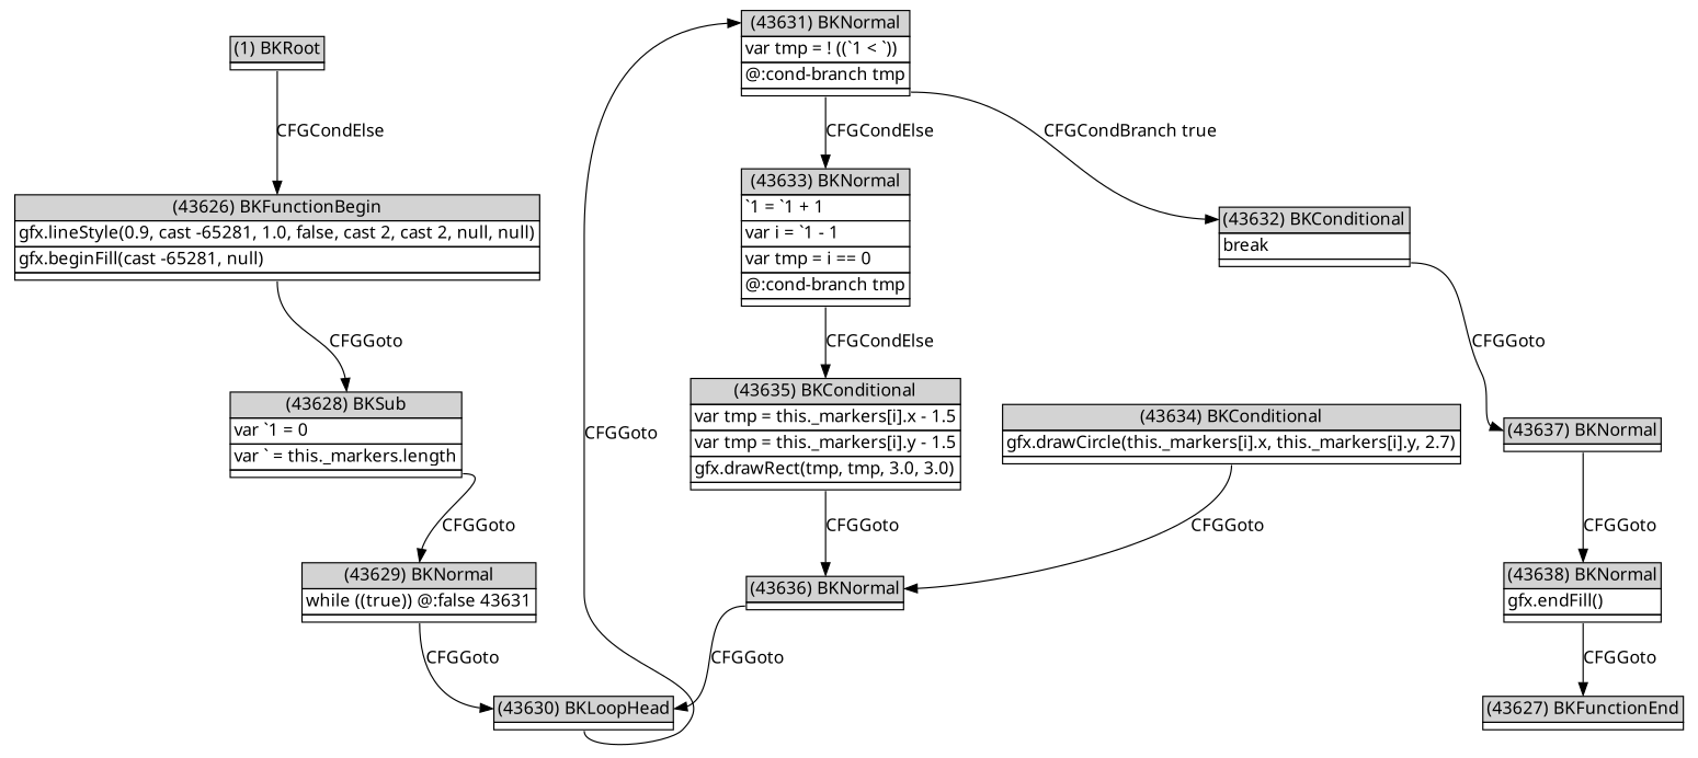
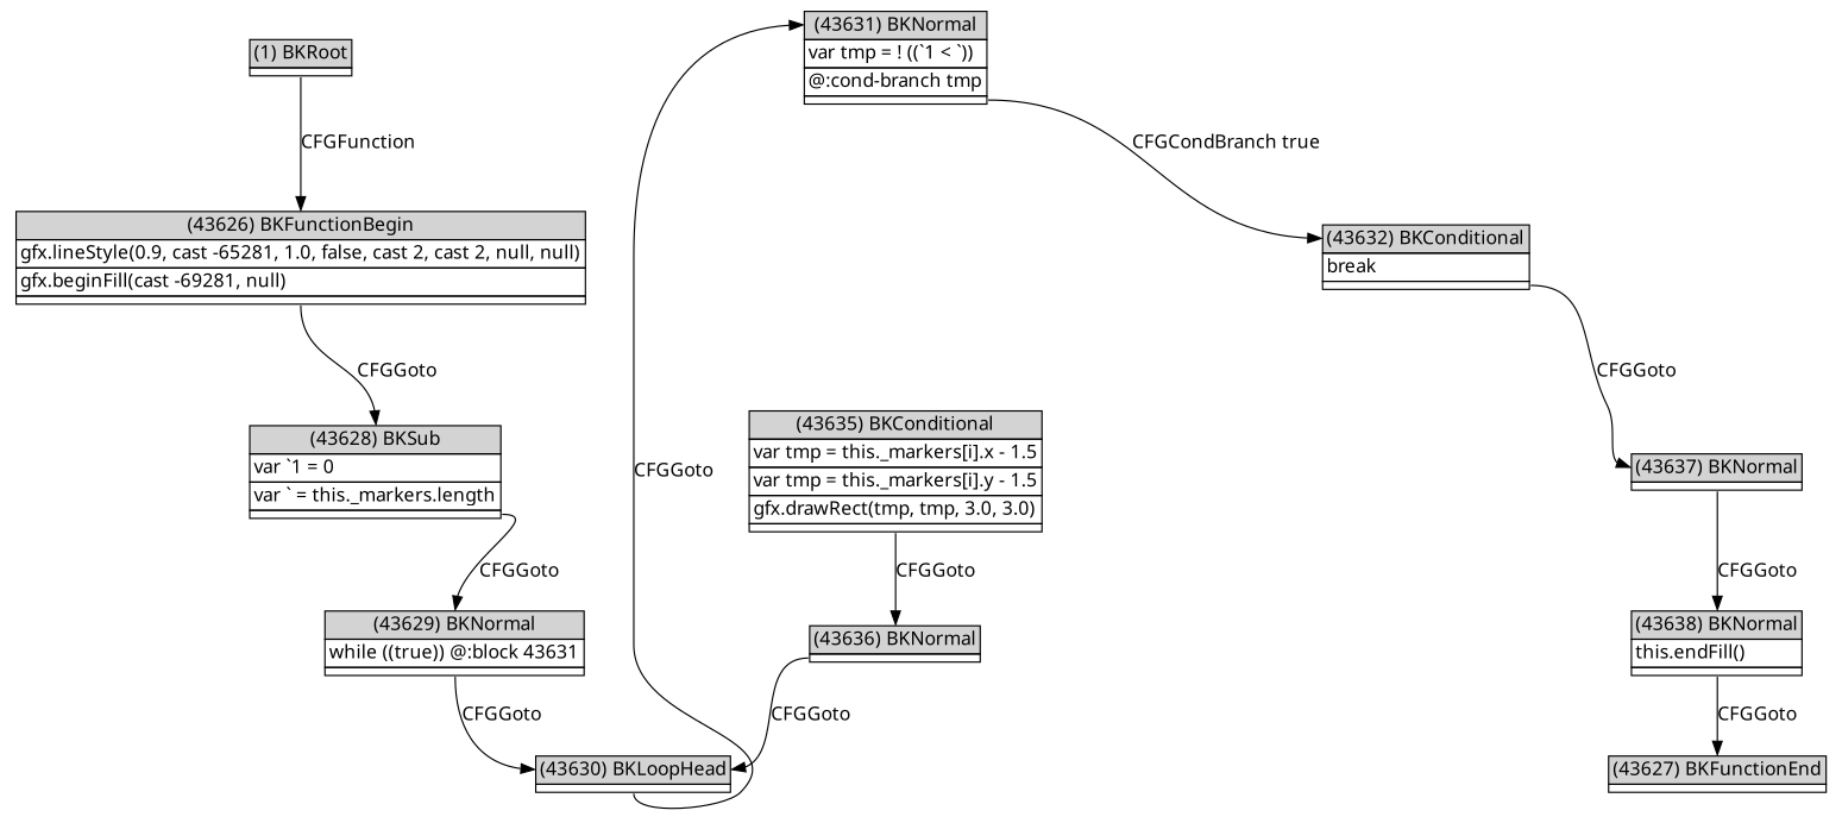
  digraph {
    fontname="Noto Sans"
    node [fontname="Noto Sans" shape=plaintext]
    edge [fontname="Noto Sans" headport=in tailport=out]
-   n1 [label=<<table BORDER="0" CELLBORDER="1" CELLSPACING="0"> 	<tr><td port="in" bgcolor="lightgray">(43638) BKNormal</td></tr> 	<tr><td port="e0" align="left">gfx.endFill()</td></tr> 	<tr><td port="out"></td></tr> </table>>]
+   n1 [label=<<table BORDER="0" CELLBORDER="1" CELLSPACING="0"> 	<tr><td port="in" bgcolor="lightgray">(43638) BKNormal</td></tr> 	<tr><td port="e0" align="left">this.endFill()</td></tr> 	<tr><td port="out"></td></tr> </table>>]
    n2 [label=<<table BORDER="0" CELLBORDER="1" CELLSPACING="0"> 	<tr><td port="in" bgcolor="lightgray">(43627) BKFunctionEnd</td></tr> 	<tr><td port="out"></td></tr> </table>>]
    n3 [label=<<table BORDER="0" CELLBORDER="1" CELLSPACING="0"> 	<tr><td port="in" bgcolor="lightgray">(43637) BKNormal</td></tr> 	<tr><td port="out"></td></tr> </table>>]
    n4 [label=<<table BORDER="0" CELLBORDER="1" CELLSPACING="0"> 	<tr><td port="in" bgcolor="lightgray">(43636) BKNormal</td></tr> 	<tr><td port="out"></td></tr> </table>>]
    n5 [label=<<table BORDER="0" CELLBORDER="1" CELLSPACING="0"> 	<tr><td port="in" bgcolor="lightgray">(43630) BKLoopHead</td></tr> 	<tr><td port="out"></td></tr> </table>>]
    n6 [label=<<table BORDER="0" CELLBORDER="1" CELLSPACING="0"> 	<tr><td port="in" bgcolor="lightgray">(43631) BKNormal</td></tr> 	<tr><td port="e0" align="left">var tmp = ! ((`1 &lt; `))</td></tr> 	<tr><td port="e1" align="left">@:cond-branch tmp</td></tr> 	<tr><td port="out"></td></tr> </table>>]
    n7 [label=<<table BORDER="0" CELLBORDER="1" CELLSPACING="0"> 	<tr><td port="in" bgcolor="lightgray">(43635) BKConditional</td></tr> 	<tr><td port="e0" align="left">var tmp = this._markers[i].x - 1.5</td></tr> 	<tr><td port="e1" align="left">var tmp = this._markers[i].y - 1.5</td></tr> 	<tr><td port="e2" align="left">gfx.drawRect(tmp, tmp, 3.0, 3.0)</td></tr> 	<tr><td port="out"></td></tr> </table>>]
-   n8 [label=<<table BORDER="0" CELLBORDER="1" CELLSPACING="0"> 	<tr><td port="in" bgcolor="lightgray">(43634) BKConditional</td></tr> 	<tr><td port="e0" align="left">gfx.drawCircle(this._markers[i].x, this._markers[i].y, 2.7)</td></tr> 	<tr><td port="out"></td></tr> </table>>]
-   n9 [label=<<table BORDER="0" CELLBORDER="1" CELLSPACING="0"> 	<tr><td port="in" bgcolor="lightgray">(43633) BKNormal</td></tr> 	<tr><td port="e0" align="left">`1 = `1 + 1</td></tr> 	<tr><td port="e1" align="left">var i = `1 - 1</td></tr> 	<tr><td port="e2" align="left">var tmp = i == 0</td></tr> 	<tr><td port="e3" align="left">@:cond-branch tmp</td></tr> 	<tr><td port="out"></td></tr> </table>>]
    n10 [label=<<table BORDER="0" CELLBORDER="1" CELLSPACING="0"> 	<tr><td port="in" bgcolor="lightgray">(43632) BKConditional</td></tr> 	<tr><td port="e0" align="left">break</td></tr> 	<tr><td port="out"></td></tr> </table>>]
-   n11 [label=<<table BORDER="0" CELLBORDER="1" CELLSPACING="0"> 	<tr><td port="in" bgcolor="lightgray">(43629) BKNormal</td></tr> 	<tr><td port="e0" align="left">while ((true)) @:false 43631</td></tr> 	<tr><td port="out"></td></tr> </table>>]
+   n11 [label=<<table BORDER="0" CELLBORDER="1" CELLSPACING="0"> 	<tr><td port="in" bgcolor="lightgray">(43629) BKNormal</td></tr> 	<tr><td port="e0" align="left">while ((true)) @:block 43631</td></tr> 	<tr><td port="out"></td></tr> </table>>]
    n12 [label=<<table BORDER="0" CELLBORDER="1" CELLSPACING="0"> 	<tr><td port="in" bgcolor="lightgray">(43628) BKSub</td></tr> 	<tr><td port="e0" align="left">var `1 = 0</td></tr> 	<tr><td port="e1" align="left">var ` = this._markers.length</td></tr> 	<tr><td port="out"></td></tr> </table>>]
-   n13 [label=<<table BORDER="0" CELLBORDER="1" CELLSPACING="0"> 	<tr><td port="in" bgcolor="lightgray">(43626) BKFunctionBegin</td></tr> 	<tr><td port="e0" align="left">gfx.lineStyle(0.9, cast -65281, 1.0, false, cast 2, cast 2, null, null)</td></tr> 	<tr><td port="e1" align="left">gfx.beginFill(cast -65281, null)</td></tr> 	<tr><td port="out"></td></tr> </table>>]
+   n13 [label=<<table BORDER="0" CELLBORDER="1" CELLSPACING="0"> 	<tr><td port="in" bgcolor="lightgray">(43626) BKFunctionBegin</td></tr> 	<tr><td port="e0" align="left">gfx.lineStyle(0.9, cast -65281, 1.0, false, cast 2, cast 2, null, null)</td></tr> 	<tr><td port="e1" align="left">gfx.beginFill(cast -69281, null)</td></tr> 	<tr><td port="out"></td></tr> </table>>]
    n14 [label=<<table BORDER="0" CELLBORDER="1" CELLSPACING="0"> 	<tr><td port="in" bgcolor="lightgray">(1) BKRoot</td></tr> 	<tr><td port="out"></td></tr> </table>>]
    n1 -> n2 [label=CFGGoto]
    n3 -> n1 [label=CFGGoto]
    n4 -> n5 [label=CFGGoto]
    n5 -> n6 [label=CFGGoto]
-   n6 -> n9 [label=CFGCondElse]
    n6 -> n10 [label="CFGCondBranch true"]
    n7 -> n4 [label=CFGGoto]
-   n8 -> n4 [label=CFGGoto]
-   n9 -> n7 [label=CFGCondElse]
    n10 -> n3 [label=CFGGoto]
    n11 -> n5 [label=CFGGoto]
    n12 -> n11 [label=CFGGoto]
    n13 -> n12 [label=CFGGoto]
-   n14 -> n13 [label=CFGCondElse]
+   n14 -> n13 [label=CFGFunction]
  }
